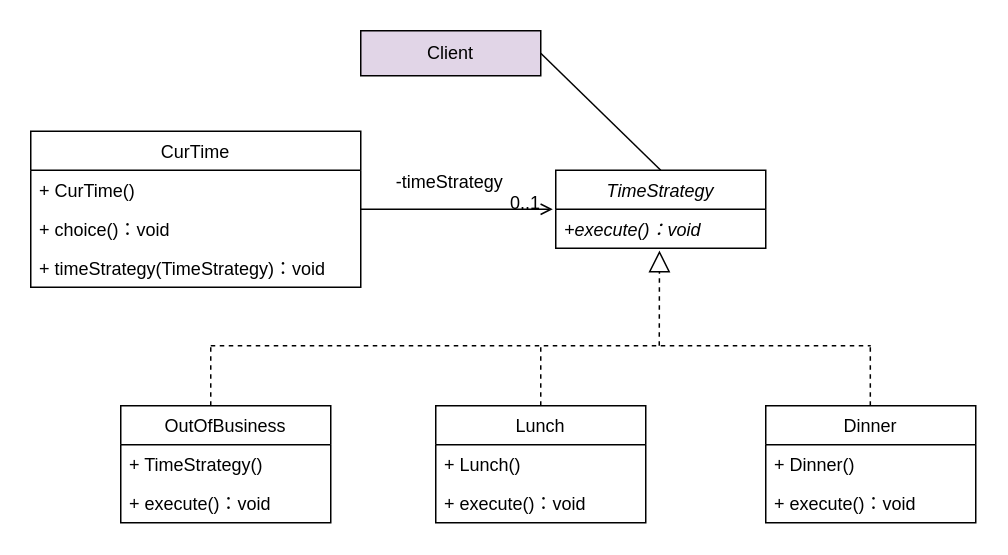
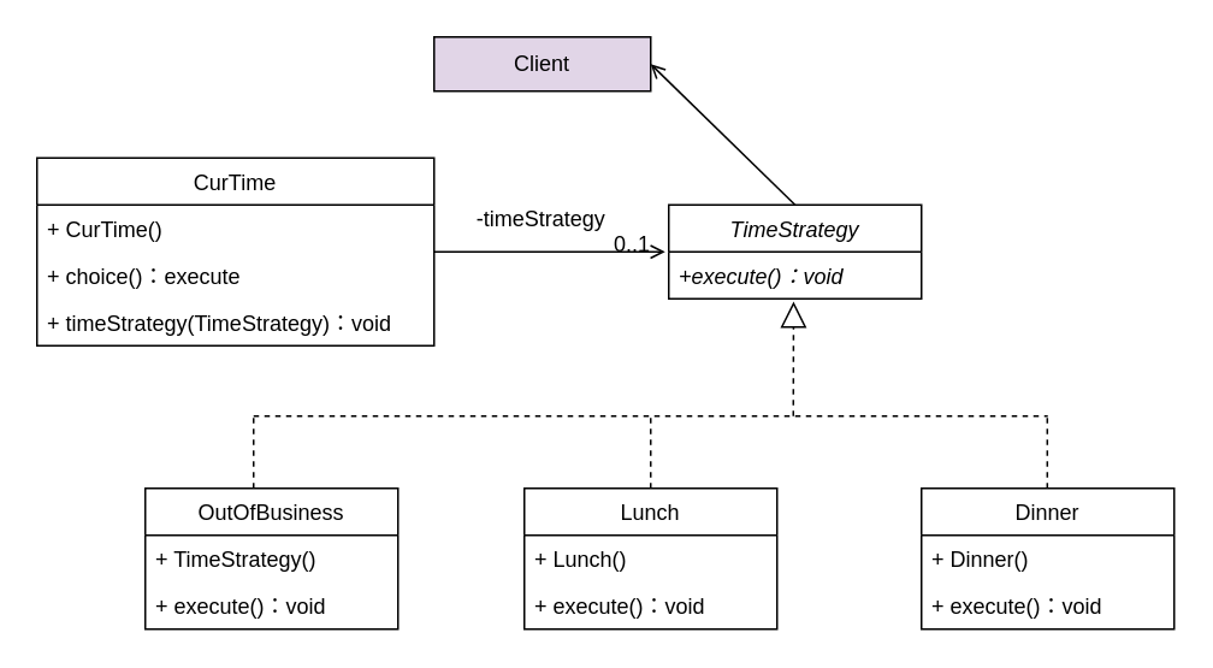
  <mxCell id="0" />
  <mxCell id="1" parent="0" />
  <mxCell id="2" value="" style="endArrow=open;shadow=0;strokeWidth=1;rounded=0;endFill=1;edgeStyle=elbowEdgeStyle;elbow=vertical;" parent="1" edge="1"><mxGeometry x="0.5" y="41" relative="1" as="geometry"><mxPoint x="240" y="139" as="sourcePoint" /><mxPoint x="368" y="139" as="targetPoint" /><mxPoint x="-40" y="32" as="offset" /></mxGeometry></mxCell>
  <mxCell id="3" value="0..1" style="resizable=0;align=right;verticalAlign=bottom;labelBackgroundColor=none;fontSize=12;" parent="2" connectable="0" vertex="1"><mxGeometry x="1" relative="1" as="geometry"><mxPoint x="-7" y="4" as="offset" /></mxGeometry></mxCell>
  <mxCell id="4" value="-timeStrategy" style="text;html=1;resizable=0;points=[];;align=center;verticalAlign=middle;labelBackgroundColor=none;rounded=0;shadow=0;strokeWidth=1;fontSize=12;" parent="2" vertex="1" connectable="0"><mxGeometry x="0.5" y="49" relative="1" as="geometry"><mxPoint x="-38" y="30" as="offset" /></mxGeometry></mxCell>
  <mxCell id="5" value="Client" style="rounded=0;whiteSpace=wrap;html=1;fillColor=#e1d5e7;" vertex="1" parent="1"><mxGeometry x="240" y="20" width="120" height="30" as="geometry" /></mxCell>
  <mxCell id="6" value="TimeStrategy" style="swimlane;fontStyle=2;childLayout=stackLayout;horizontal=1;startSize=26;fillColor=none;horizontalStack=0;resizeParent=1;resizeParentMax=0;resizeLast=0;collapsible=1;marginBottom=0;" vertex="1" parent="1"><mxGeometry x="370" y="113" width="140" height="52" as="geometry" /></mxCell>
  <mxCell id="7" value="+execute()：void" style="text;strokeColor=none;fillColor=none;align=left;verticalAlign=top;spacingLeft=4;spacingRight=4;overflow=hidden;rotatable=0;points=[[0,0.5],[1,0.5]];portConstraint=eastwest;fontStyle=2" vertex="1" parent="6"><mxGeometry y="26" width="140" height="26" as="geometry" /></mxCell>
  <mxCell id="8" value="CurTime" style="swimlane;fontStyle=0;childLayout=stackLayout;horizontal=1;startSize=26;fillColor=none;horizontalStack=0;resizeParent=1;resizeParentMax=0;resizeLast=0;collapsible=1;marginBottom=0;" vertex="1" parent="1"><mxGeometry x="20" y="87" width="220" height="104" as="geometry" /></mxCell>
  <mxCell id="9" value="+ CurTime()" style="text;strokeColor=none;fillColor=none;align=left;verticalAlign=top;spacingLeft=4;spacingRight=4;overflow=hidden;rotatable=0;points=[[0,0.5],[1,0.5]];portConstraint=eastwest;" vertex="1" parent="8"><mxGeometry y="26" width="220" height="26" as="geometry" /></mxCell>
- <mxCell id="10" value="+ choice()：void" style="text;strokeColor=none;fillColor=none;align=left;verticalAlign=top;spacingLeft=4;spacingRight=4;overflow=hidden;rotatable=0;points=[[0,0.5],[1,0.5]];portConstraint=eastwest;" vertex="1" parent="8"><mxGeometry y="52" width="220" height="26" as="geometry" /></mxCell>
+ <mxCell id="10" value="+ choice()：execute" style="text;strokeColor=none;fillColor=none;align=left;verticalAlign=top;spacingLeft=4;spacingRight=4;overflow=hidden;rotatable=0;points=[[0,0.5],[1,0.5]];portConstraint=eastwest;" vertex="1" parent="8"><mxGeometry y="52" width="220" height="26" as="geometry" /></mxCell>
  <mxCell id="11" value="+ timeStrategy(TimeStrategy)：void" style="text;strokeColor=none;fillColor=none;align=left;verticalAlign=top;spacingLeft=4;spacingRight=4;overflow=hidden;rotatable=0;points=[[0,0.5],[1,0.5]];portConstraint=eastwest;" vertex="1" parent="8"><mxGeometry y="78" width="220" height="26" as="geometry" /></mxCell>
  <mxCell id="12" value="" style="endArrow=block;dashed=1;endFill=0;endSize=12;html=1;rounded=0;entryX=0.494;entryY=1.059;entryDx=0;entryDy=0;entryPerimeter=0;" edge="1" parent="1" target="7"><mxGeometry width="160" relative="1" as="geometry"><mxPoint x="439" y="230" as="sourcePoint" /><mxPoint x="480" y="280" as="targetPoint" /></mxGeometry></mxCell>
  <mxCell id="13" value="" style="endArrow=none;dashed=1;html=1;rounded=0;" edge="1" parent="1"><mxGeometry width="50" height="50" relative="1" as="geometry"><mxPoint x="140" y="230" as="sourcePoint" /><mxPoint x="580" y="230" as="targetPoint" /></mxGeometry></mxCell>
  <mxCell id="14" value="" style="endArrow=none;dashed=1;html=1;rounded=0;exitX=0.5;exitY=0;exitDx=0;exitDy=0;" edge="1" parent="1"><mxGeometry width="50" height="50" relative="1" as="geometry"><mxPoint x="360" y="270" as="sourcePoint" /><mxPoint x="360" y="230" as="targetPoint" /></mxGeometry></mxCell>
  <mxCell id="15" value="" style="endArrow=none;dashed=1;html=1;rounded=0;exitX=0.5;exitY=0;exitDx=0;exitDy=0;" edge="1" parent="1"><mxGeometry width="50" height="50" relative="1" as="geometry"><mxPoint x="140" y="270" as="sourcePoint" /><mxPoint x="140" y="230" as="targetPoint" /></mxGeometry></mxCell>
  <mxCell id="16" value="" style="endArrow=none;dashed=1;html=1;rounded=0;exitX=0.5;exitY=0;exitDx=0;exitDy=0;" edge="1" parent="1"><mxGeometry width="50" height="50" relative="1" as="geometry"><mxPoint x="579.71" y="270" as="sourcePoint" /><mxPoint x="579.71" y="230" as="targetPoint" /></mxGeometry></mxCell>
- <mxCell id="17" value="" style="endArrow=none;html=1;rounded=0;entryX=1;entryY=0.5;entryDx=0;entryDy=0;exitX=0.5;exitY=0;exitDx=0;exitDy=0;" edge="1" parent="1" source="6" target="5"><mxGeometry width="50" height="50" relative="1" as="geometry"><mxPoint x="290" y="90" as="sourcePoint" /><mxPoint x="340" y="40" as="targetPoint" /></mxGeometry></mxCell>
+ <mxCell id="17" value="" style="endArrow=open;html=1;rounded=0;entryX=1;entryY=0.5;entryDx=0;entryDy=0;exitX=0.5;exitY=0;exitDx=0;exitDy=0;" edge="1" parent="1" source="6" target="5"><mxGeometry width="50" height="50" relative="1" as="geometry"><mxPoint x="290" y="90" as="sourcePoint" /><mxPoint x="340" y="40" as="targetPoint" /></mxGeometry></mxCell>
  <mxCell id="18" value="OutOfBusiness" style="swimlane;fontStyle=0;childLayout=stackLayout;horizontal=1;startSize=26;fillColor=none;horizontalStack=0;resizeParent=1;resizeParentMax=0;resizeLast=0;collapsible=1;marginBottom=0;" vertex="1" parent="1"><mxGeometry x="80" y="270" width="140" height="78" as="geometry" /></mxCell>
  <mxCell id="19" value="+ TimeStrategy()" style="text;strokeColor=none;fillColor=none;align=left;verticalAlign=top;spacingLeft=4;spacingRight=4;overflow=hidden;rotatable=0;points=[[0,0.5],[1,0.5]];portConstraint=eastwest;" vertex="1" parent="18"><mxGeometry y="26" width="140" height="26" as="geometry" /></mxCell>
  <mxCell id="20" value="+ execute()：void" style="text;strokeColor=none;fillColor=none;align=left;verticalAlign=top;spacingLeft=4;spacingRight=4;overflow=hidden;rotatable=0;points=[[0,0.5],[1,0.5]];portConstraint=eastwest;" vertex="1" parent="18"><mxGeometry y="52" width="140" height="26" as="geometry" /></mxCell>
  <mxCell id="21" value="Lunch" style="swimlane;fontStyle=0;childLayout=stackLayout;horizontal=1;startSize=26;fillColor=none;horizontalStack=0;resizeParent=1;resizeParentMax=0;resizeLast=0;collapsible=1;marginBottom=0;" vertex="1" parent="1"><mxGeometry x="290" y="270" width="140" height="78" as="geometry" /></mxCell>
  <mxCell id="22" value="+ Lunch()" style="text;strokeColor=none;fillColor=none;align=left;verticalAlign=top;spacingLeft=4;spacingRight=4;overflow=hidden;rotatable=0;points=[[0,0.5],[1,0.5]];portConstraint=eastwest;" vertex="1" parent="21"><mxGeometry y="26" width="140" height="26" as="geometry" /></mxCell>
  <mxCell id="23" value="+ execute()：void" style="text;strokeColor=none;fillColor=none;align=left;verticalAlign=top;spacingLeft=4;spacingRight=4;overflow=hidden;rotatable=0;points=[[0,0.5],[1,0.5]];portConstraint=eastwest;" vertex="1" parent="21"><mxGeometry y="52" width="140" height="26" as="geometry" /></mxCell>
  <mxCell id="24" value="Dinner" style="swimlane;fontStyle=0;childLayout=stackLayout;horizontal=1;startSize=26;fillColor=none;horizontalStack=0;resizeParent=1;resizeParentMax=0;resizeLast=0;collapsible=1;marginBottom=0;" vertex="1" parent="1"><mxGeometry x="510" y="270" width="140" height="78" as="geometry" /></mxCell>
  <mxCell id="25" value="+ Dinner()" style="text;strokeColor=none;fillColor=none;align=left;verticalAlign=top;spacingLeft=4;spacingRight=4;overflow=hidden;rotatable=0;points=[[0,0.5],[1,0.5]];portConstraint=eastwest;" vertex="1" parent="24"><mxGeometry y="26" width="140" height="26" as="geometry" /></mxCell>
  <mxCell id="26" value="+ execute()：void" style="text;strokeColor=none;fillColor=none;align=left;verticalAlign=top;spacingLeft=4;spacingRight=4;overflow=hidden;rotatable=0;points=[[0,0.5],[1,0.5]];portConstraint=eastwest;" vertex="1" parent="24"><mxGeometry y="52" width="140" height="26" as="geometry" /></mxCell>
